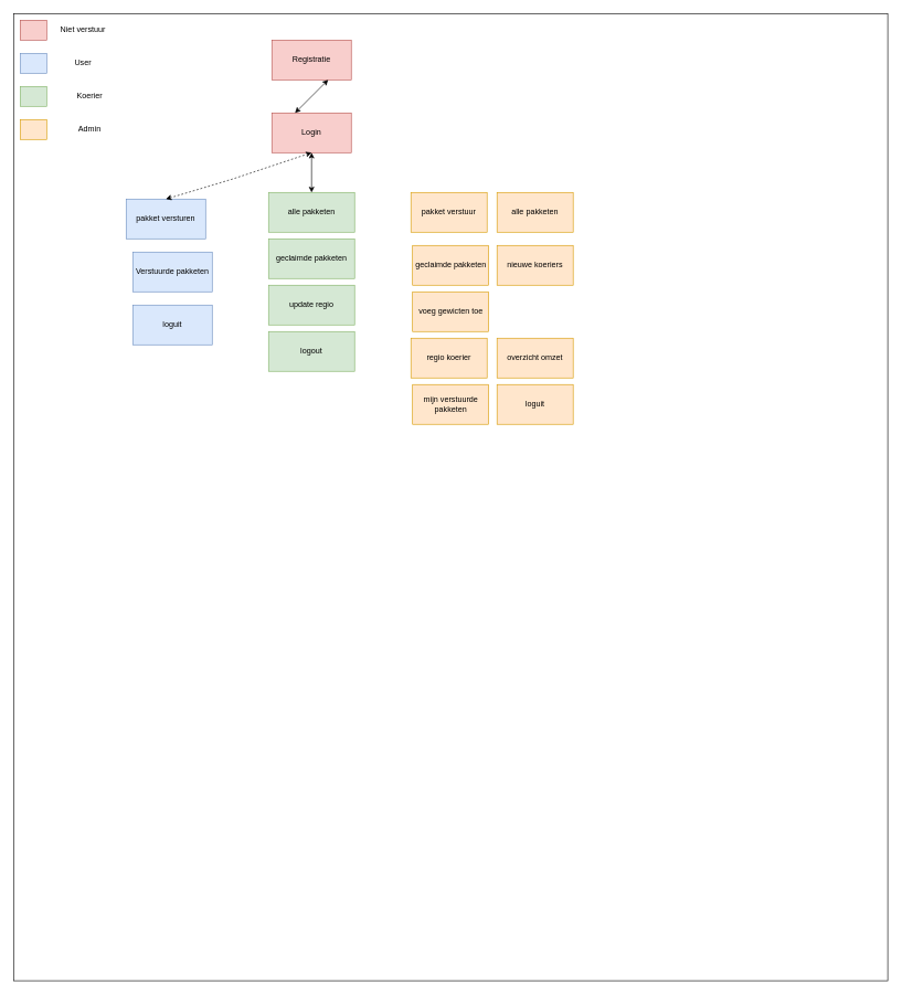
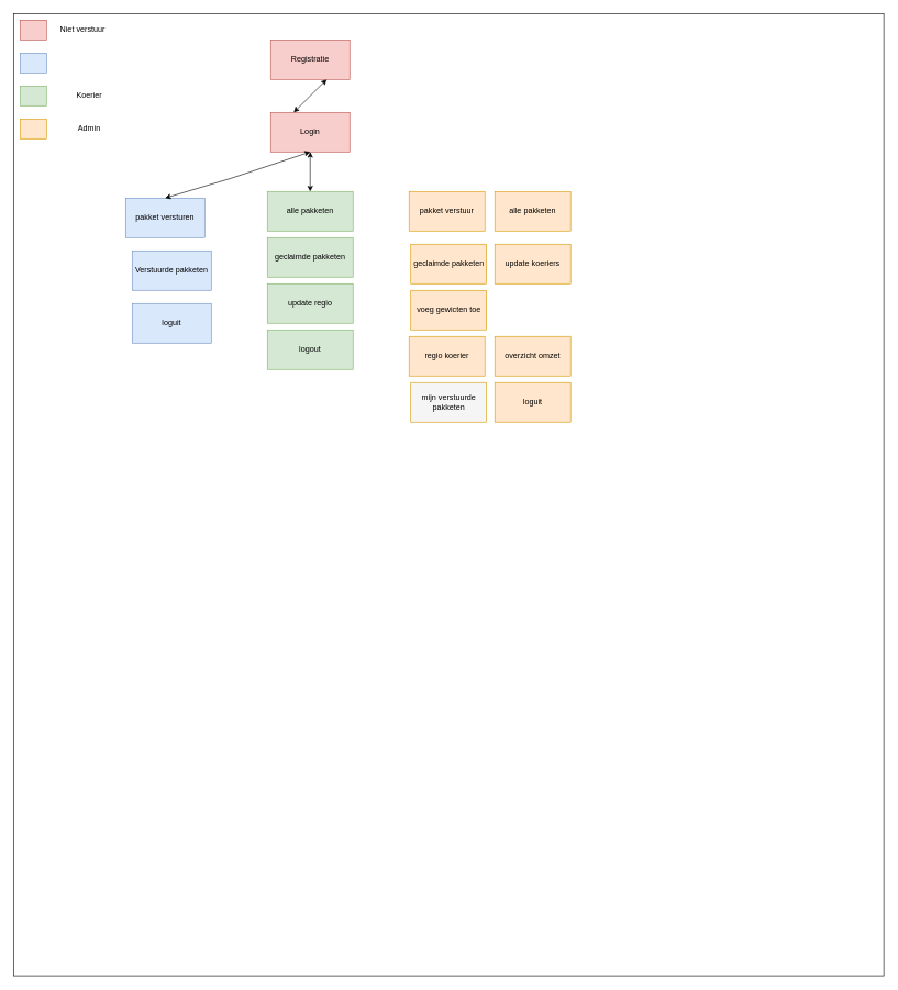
  <mxCell id="0" />
  <mxCell id="1" parent="0" />
  <mxCell id="2" value="&lt;span style=&quot;color: rgba(0 , 0 , 0 , 0) ; font-family: monospace ; font-size: 0px&quot;&gt;%3CmxGraphModel%3E%3Croot%3E%3CmxCell%20id%3D%220%22%2F%3E%3CmxCell%20id%3D%221%22%20parent%3D%220%22%2F%3E%3CmxCell%20id%3D%222%22%20value%3D%22Niet%20ingelogd%22%20style%3D%22text%3Bhtml%3D1%3BstrokeColor%3Dnone%3BfillColor%3Dnone%3Balign%3Dcenter%3BverticalAlign%3Dmiddle%3BwhiteSpace%3Dwrap%3Brounded%3D0%3B%22%20vertex%3D%221%22%20parent%3D%221%22%3E%3CmxGeometry%20x%3D%2260%22%20y%3D%2210%22%20width%3D%2290%22%20height%3D%2230%22%20as%3D%22geometry%22%2F%3E%3C%2FmxCell%3E%3C%2Froot%3E%3C%2FmxGraphModel%3E&lt;/span&gt;&lt;span style=&quot;color: rgba(0 , 0 , 0 , 0) ; font-family: monospace ; font-size: 0px&quot;&gt;%3CmxGraphModel%3E%3Croot%3E%3CmxCell%20id%3D%220%22%2F%3E%3CmxCell%20id%3D%221%22%20parent%3D%220%22%2F%3E%3CmxCell%20id%3D%222%22%20value%3D%22Niet%20ingelogd%22%20style%3D%22text%3Bhtml%3D1%3BstrokeColor%3Dnone%3BfillColor%3Dnone%3Balign%3Dcenter%3BverticalAlign%3Dmiddle%3BwhiteSpace%3Dwrap%3Brounded%3D0%3B%22%20vertex%3D%221%22%20parent%3D%221%22%3E%3CmxGeometry%20x%3D%2260%22%20y%3D%2210%22%20width%3D%2290%22%20height%3D%2230%22%20as%3D%22geometry%22%2F%3E%3C%2FmxCell%3E%3C%2Froot%3E%3C%2FmxGraphModel%3E&lt;/span&gt;" style="rounded=0;whiteSpace=wrap;html=1;" vertex="1" parent="1"><mxGeometry width="1320" height="1460" as="geometry" x="20" y="20" /></mxCell>
  <mxCell id="3" value="" style="rounded=0;whiteSpace=wrap;html=1;fillColor=#f8cecc;strokeColor=#b85450;" vertex="1" parent="1"><mxGeometry x="30" y="30" width="40" height="30" as="geometry" /></mxCell>
  <mxCell id="4" value="" style="rounded=0;whiteSpace=wrap;html=1;fillColor=#dae8fc;strokeColor=#6c8ebf;" vertex="1" parent="1"><mxGeometry x="30" y="80" width="40" height="30" as="geometry" /></mxCell>
  <mxCell id="5" value="" style="rounded=0;whiteSpace=wrap;html=1;fillColor=#d5e8d4;strokeColor=#82b366;" vertex="1" parent="1"><mxGeometry x="30" y="130" width="40" height="30" as="geometry" /></mxCell>
  <mxCell id="6" value="" style="rounded=0;whiteSpace=wrap;html=1;fillColor=#ffe6cc;strokeColor=#d79b00;" vertex="1" parent="1"><mxGeometry x="30" y="180" width="40" height="30" as="geometry" /></mxCell>
  <mxCell id="7" value="Niet verstuur" style="text;html=1;strokeColor=none;fillColor=none;align=center;verticalAlign=middle;whiteSpace=wrap;rounded=0;" vertex="1" parent="1"><mxGeometry x="80" y="30" width="90" height="30" as="geometry" /></mxCell>
- <mxCell id="8" value="User" style="text;html=1;strokeColor=none;fillColor=none;align=center;verticalAlign=middle;whiteSpace=wrap;rounded=0;" vertex="1" parent="1"><mxGeometry x="80" y="80" width="90" height="30" as="geometry" /></mxCell>
  <mxCell id="9" value="Koerier" style="text;html=1;strokeColor=none;fillColor=none;align=center;verticalAlign=middle;whiteSpace=wrap;rounded=0;" vertex="1" parent="1"><mxGeometry x="90" y="130" width="90" height="30" as="geometry" /></mxCell>
  <mxCell id="10" value="Admin" style="text;html=1;strokeColor=none;fillColor=none;align=center;verticalAlign=middle;whiteSpace=wrap;rounded=0;" vertex="1" parent="1"><mxGeometry x="90" y="180" width="90" height="30" as="geometry" /></mxCell>
  <mxCell id="11" value="Registratie" style="rounded=0;whiteSpace=wrap;html=1;fillColor=#f8cecc;strokeColor=#b85450;" vertex="1" parent="1"><mxGeometry x="410" y="60" width="120" height="60" as="geometry" /></mxCell>
  <mxCell id="12" value="Login" style="rounded=0;whiteSpace=wrap;html=1;fillColor=#f8cecc;strokeColor=#b85450;" vertex="1" parent="1"><mxGeometry x="410" y="170" width="120" height="60" as="geometry" /></mxCell>
  <mxCell id="13" value="" style="endArrow=classic;startArrow=classic;html=1;rounded=0;" edge="1" parent="1"><mxGeometry width="50" height="50" relative="1" as="geometry"><mxPoint x="445" y="170" as="sourcePoint" /><mxPoint x="495" y="120" as="targetPoint" /></mxGeometry></mxCell>
  <mxCell id="14" value="pakket versturen" style="rounded=0;whiteSpace=wrap;html=1;fillColor=#dae8fc;strokeColor=#6c8ebf;" vertex="1" parent="1"><mxGeometry x="190" y="300" width="120" height="60" as="geometry" /></mxCell>
  <mxCell id="15" value="Verstuurde pakketen" style="rounded=0;whiteSpace=wrap;html=1;fillColor=#dae8fc;strokeColor=#6c8ebf;" vertex="1" parent="1"><mxGeometry x="200" y="380" width="120" height="60" as="geometry" /></mxCell>
  <mxCell id="16" value="loguit" style="rounded=0;whiteSpace=wrap;html=1;fillColor=#dae8fc;strokeColor=#6c8ebf;" vertex="1" parent="1"><mxGeometry x="200" y="460" width="120" height="60" as="geometry" /></mxCell>
- <mxCell id="17" value="" style="endArrow=classic;startArrow=classic;html=1;rounded=0;entryX=0.5;entryY=1;entryDx=0;entryDy=0;exitX=0.5;exitY=0;exitDx=0;exitDy=0;dashed=1;" edge="1" parent="1" source="14" target="12"><mxGeometry width="50" height="50" relative="1" as="geometry"><mxPoint x="630" y="280" as="sourcePoint" /><mxPoint x="680" y="230" as="targetPoint" /><Array as="points"><mxPoint x="350" y="270" /></Array></mxGeometry></mxCell>
+ <mxCell id="17" value="" style="endArrow=classic;startArrow=classic;html=1;rounded=0;entryX=0.5;entryY=1;entryDx=0;entryDy=0;exitX=0.5;exitY=0;exitDx=0;exitDy=0;" edge="1" parent="1" source="14" target="12"><mxGeometry width="50" height="50" relative="1" as="geometry"><mxPoint x="630" y="280" as="sourcePoint" /><mxPoint x="680" y="230" as="targetPoint" /><Array as="points"><mxPoint x="350" y="270" /></Array></mxGeometry></mxCell>
  <mxCell id="18" value="update regio" style="rounded=0;whiteSpace=wrap;html=1;fillColor=#d5e8d4;strokeColor=#82b366;" vertex="1" parent="1"><mxGeometry x="405" y="430" width="130" height="60" as="geometry" /></mxCell>
  <mxCell id="19" value="geclaimde pakketen" style="rounded=0;whiteSpace=wrap;html=1;fillColor=#d5e8d4;strokeColor=#82b366;" vertex="1" parent="1"><mxGeometry x="405" y="360" width="130" height="60" as="geometry" /></mxCell>
  <mxCell id="20" value="logout" style="rounded=0;whiteSpace=wrap;html=1;fillColor=#d5e8d4;strokeColor=#82b366;" vertex="1" parent="1"><mxGeometry x="405" y="500" width="130" height="60" as="geometry" /></mxCell>
  <mxCell id="21" value="alle pakketen" style="rounded=0;whiteSpace=wrap;html=1;fillColor=#d5e8d4;strokeColor=#82b366;" vertex="1" parent="1"><mxGeometry x="405" y="290" width="130" height="60" as="geometry" /></mxCell>
  <mxCell id="22" value="" style="endArrow=classic;startArrow=classic;html=1;rounded=0;entryX=0.5;entryY=1;entryDx=0;entryDy=0;" edge="1" parent="1" source="21" target="12"><mxGeometry width="50" height="50" relative="1" as="geometry"><mxPoint x="630" y="280" as="sourcePoint" /><mxPoint x="480" y="240" as="targetPoint" /></mxGeometry></mxCell>
  <mxCell id="23" value="pakket verstuur" style="rounded=0;whiteSpace=wrap;html=1;fillColor=#ffe6cc;strokeColor=#d79b00;" vertex="1" parent="1"><mxGeometry x="620" y="290" width="115" height="60" as="geometry" /></mxCell>
  <mxCell id="24" value="geclaimde pakketen" style="rounded=0;whiteSpace=wrap;html=1;fillColor=#ffe6cc;strokeColor=#d79b00;" vertex="1" parent="1"><mxGeometry x="622.5" y="370" width="115" height="60" as="geometry" /></mxCell>
  <mxCell id="25" value="alle pakketen" style="rounded=0;whiteSpace=wrap;html=1;fillColor=#ffe6cc;strokeColor=#d79b00;" vertex="1" parent="1"><mxGeometry x="750" y="290" width="115" height="60" as="geometry" /></mxCell>
- <mxCell id="26" value="nieuwe koeriers" style="rounded=0;whiteSpace=wrap;html=1;fillColor=#ffe6cc;strokeColor=#d79b00;" vertex="1" parent="1"><mxGeometry x="750" y="370" width="115" height="60" as="geometry" /></mxCell>
+ <mxCell id="26" value="update koeriers" style="rounded=0;whiteSpace=wrap;html=1;fillColor=#ffe6cc;strokeColor=#d79b00;" vertex="1" parent="1"><mxGeometry x="750" y="370" width="115" height="60" as="geometry" /></mxCell>
  <mxCell id="27" value="voeg gewicten toe" style="rounded=0;whiteSpace=wrap;html=1;fillColor=#ffe6cc;strokeColor=#d79b00;" vertex="1" parent="1"><mxGeometry x="622.5" y="440" width="115" height="60" as="geometry" /></mxCell>
  <mxCell id="28" value="regio koerier" style="rounded=0;whiteSpace=wrap;html=1;fillColor=#ffe6cc;strokeColor=#d79b00;" vertex="1" parent="1"><mxGeometry x="620" y="510" width="115" height="60" as="geometry" /></mxCell>
  <mxCell id="29" value="overzicht omzet" style="rounded=0;whiteSpace=wrap;html=1;fillColor=#ffe6cc;strokeColor=#d79b00;" vertex="1" parent="1"><mxGeometry x="750" y="510" width="115" height="60" as="geometry" /></mxCell>
- <mxCell id="30" value="mijn verstuurde pakketen" style="rounded=0;whiteSpace=wrap;html=1;fillColor=#ffe6cc;strokeColor=#d79b00;" vertex="1" parent="1"><mxGeometry x="622.5" y="580" width="115" height="60" as="geometry" /></mxCell>
+ <mxCell id="30" value="mijn verstuurde pakketen" style="rounded=0;whiteSpace=wrap;html=1;fillColor=#f5f5f5;strokeColor=#d79b00;" vertex="1" parent="1"><mxGeometry x="622.5" y="580" width="115" height="60" as="geometry" /></mxCell>
  <mxCell id="31" value="loguit" style="rounded=0;whiteSpace=wrap;html=1;fillColor=#ffe6cc;strokeColor=#d79b00;" vertex="1" parent="1"><mxGeometry x="750" y="580" width="115" height="60" as="geometry" /></mxCell>
